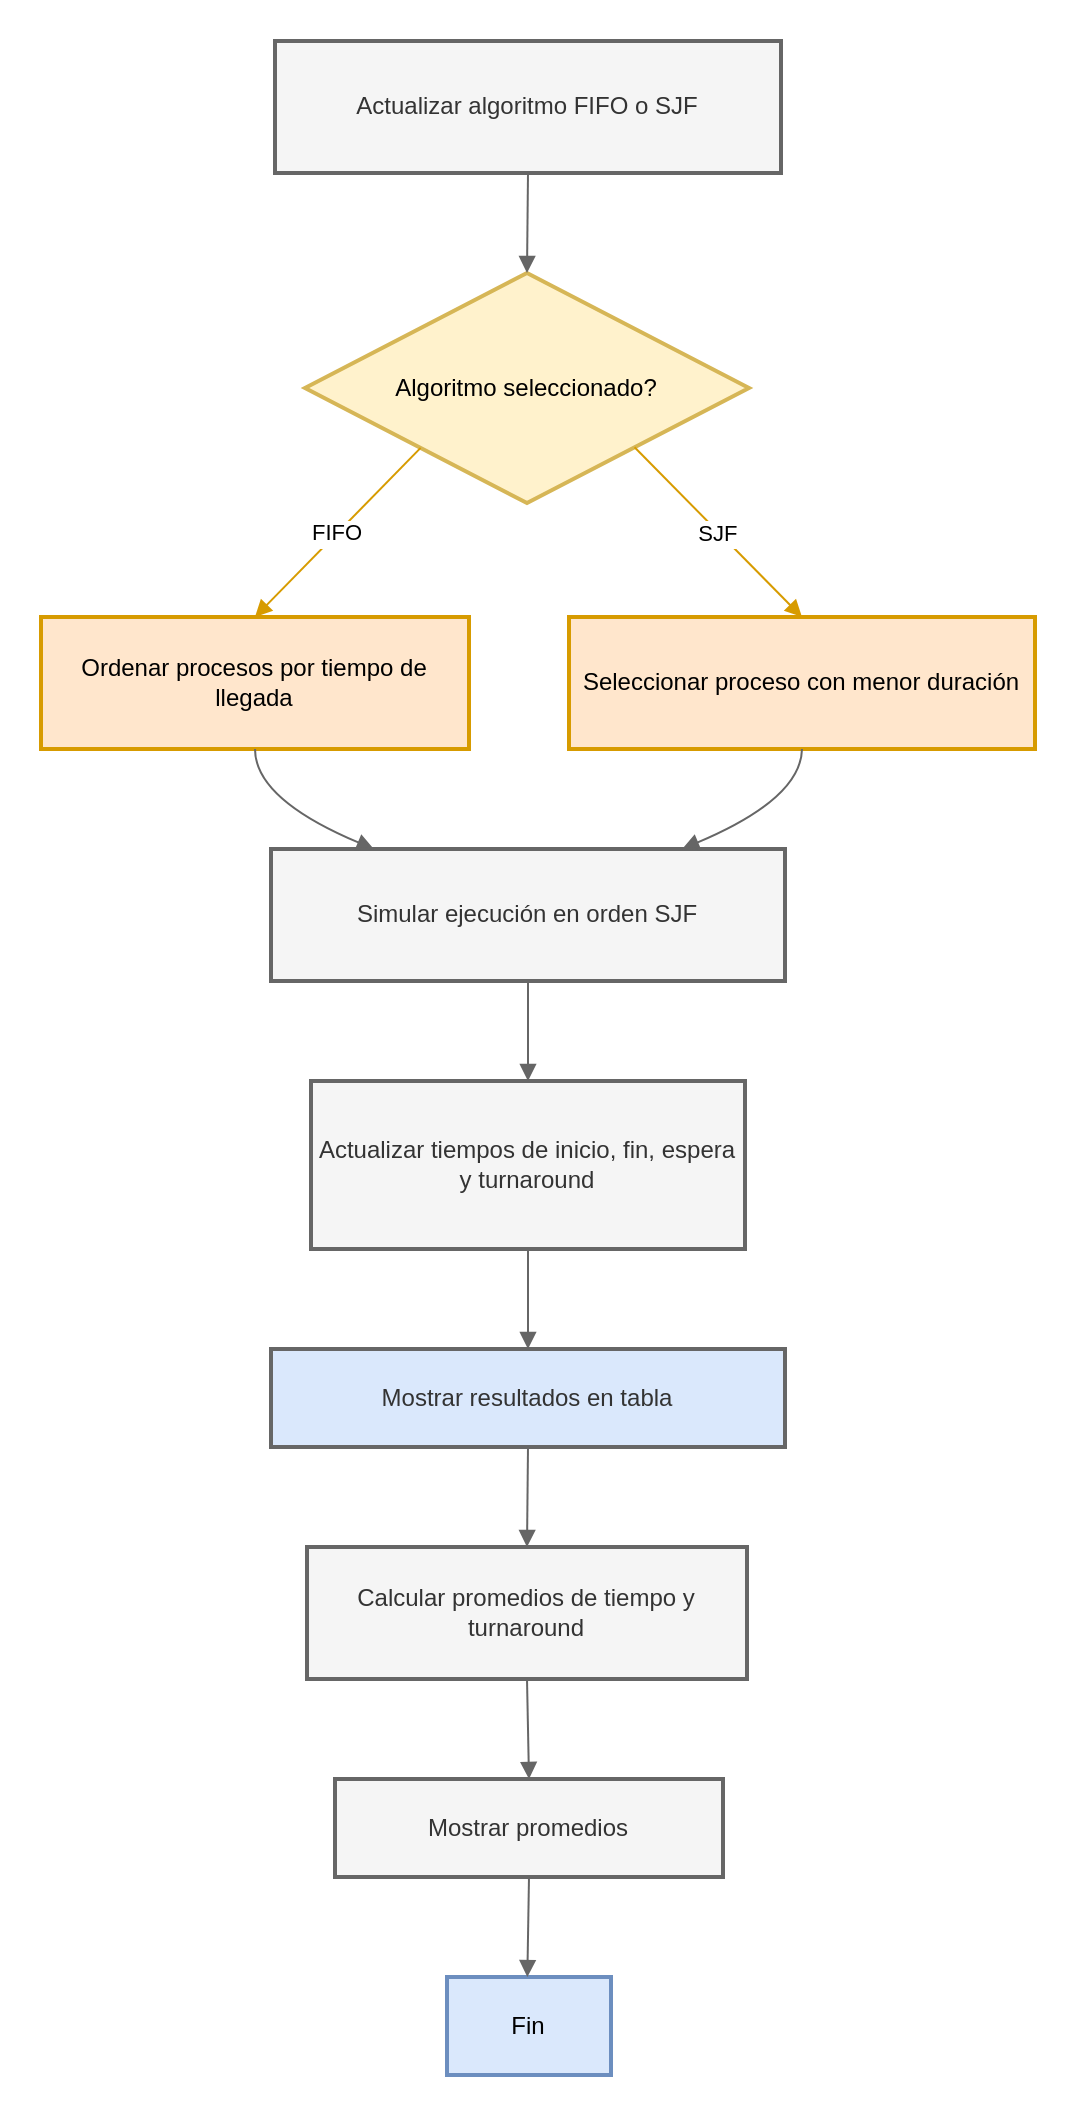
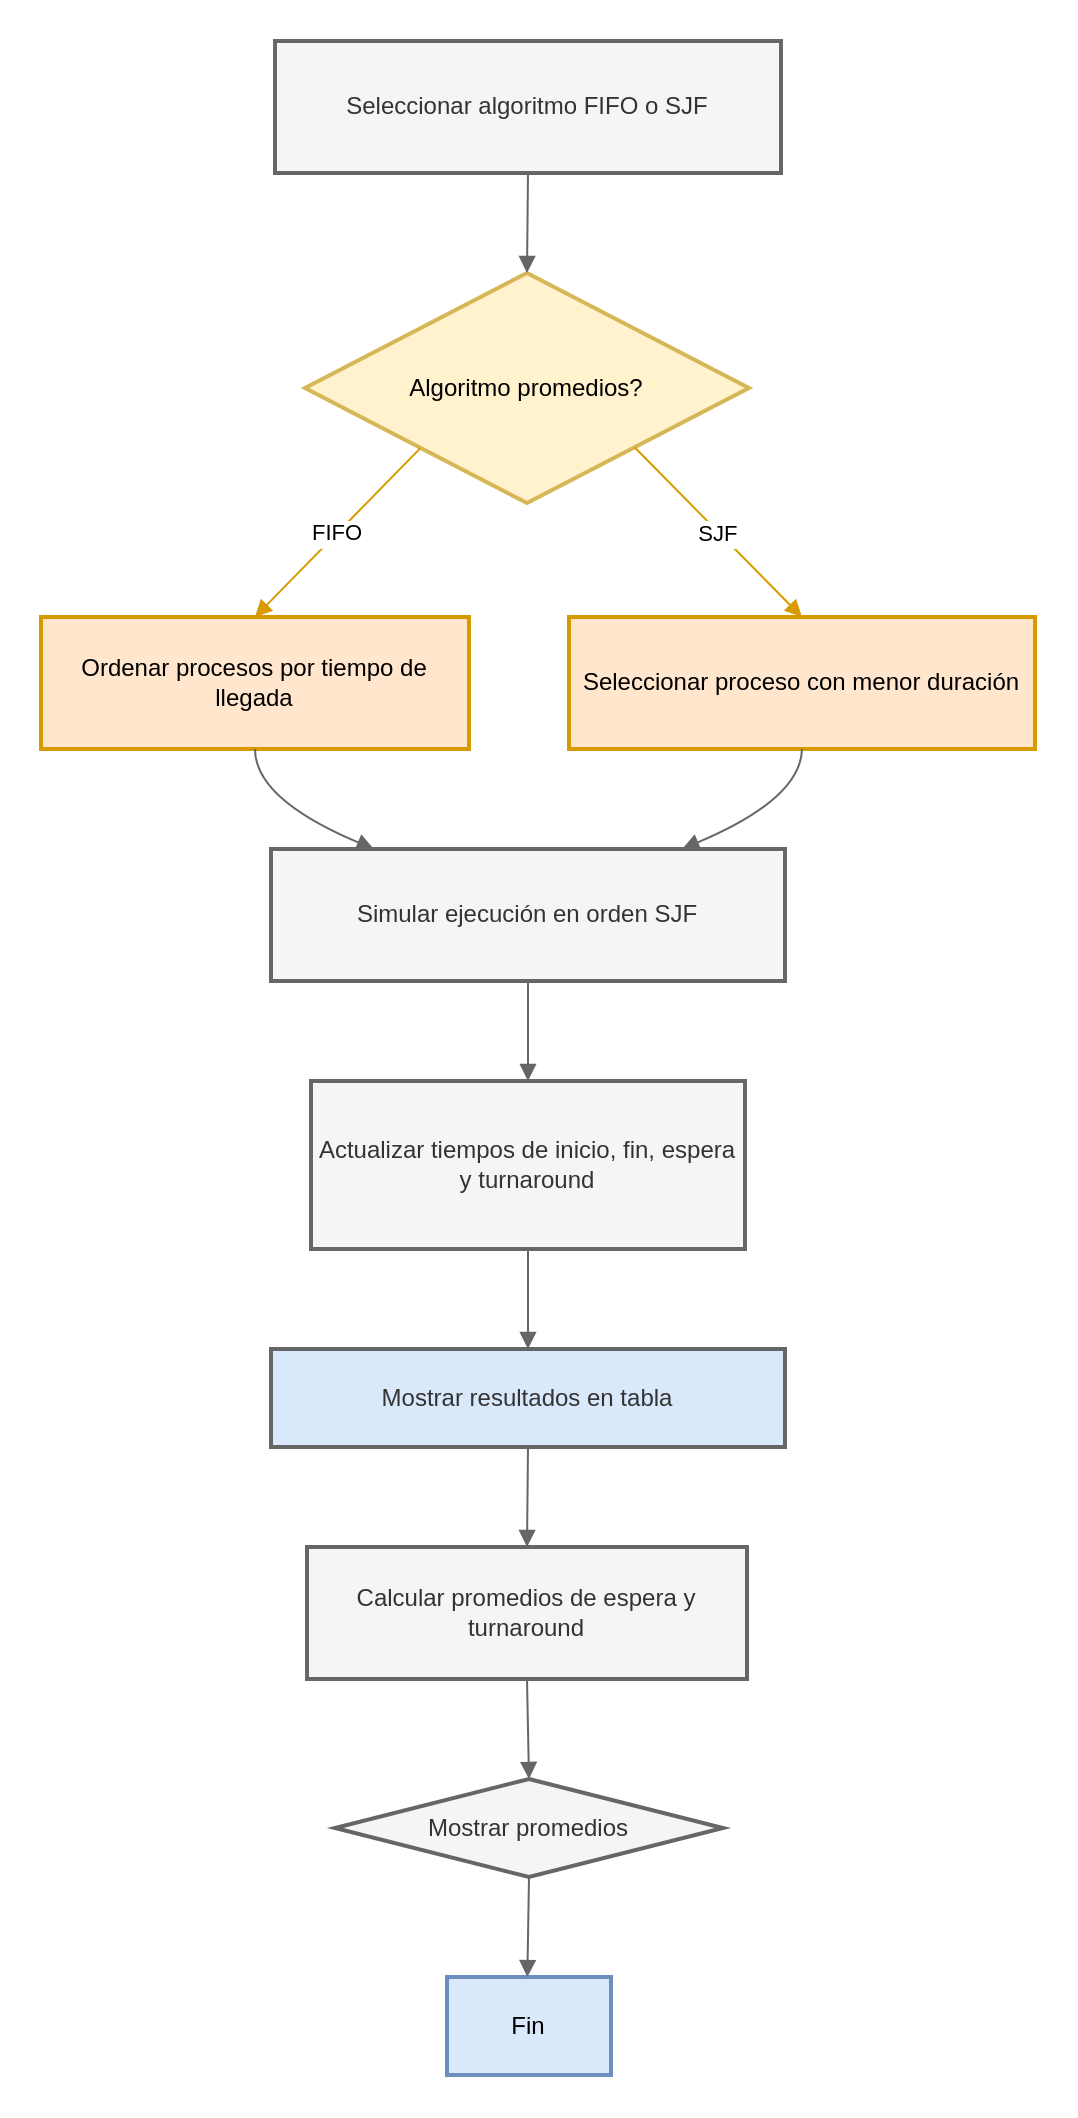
  <mxCell id="0" />
  <mxCell id="1" parent="0" />
- <mxCell id="2" value="Actualizar algoritmo FIFO o SJF" style="whiteSpace=wrap;strokeWidth=2;fillColor=#f5f5f5;fontColor=#333333;strokeColor=#666666;" vertex="1" parent="1"><mxGeometry x="137" y="20" width="253" height="66" as="geometry" /></mxCell>
- <mxCell id="3" value="Algoritmo seleccionado?" style="rhombus;strokeWidth=2;whiteSpace=wrap;fillColor=#fff2cc;strokeColor=#d6b656;" vertex="1" parent="1"><mxGeometry x="152" y="136" width="222" height="115" as="geometry" /></mxCell>
+ <mxCell id="2" value="Seleccionar algoritmo FIFO o SJF" style="whiteSpace=wrap;strokeWidth=2;fillColor=#f5f5f5;fontColor=#333333;strokeColor=#666666;" vertex="1" parent="1"><mxGeometry x="137" y="20" width="253" height="66" as="geometry" /></mxCell>
+ <mxCell id="3" value="Algoritmo promedios?" style="rhombus;strokeWidth=2;whiteSpace=wrap;fillColor=#fff2cc;strokeColor=#d6b656;" vertex="1" parent="1"><mxGeometry x="152" y="136" width="222" height="115" as="geometry" /></mxCell>
  <mxCell id="4" value="Ordenar procesos por tiempo de llegada" style="whiteSpace=wrap;strokeWidth=2;fillColor=#ffe6cc;strokeColor=#d79b00;" vertex="1" parent="1"><mxGeometry x="20" y="308" width="214" height="66" as="geometry" /></mxCell>
  <mxCell id="5" value="Seleccionar proceso con menor duración" style="whiteSpace=wrap;strokeWidth=2;fillColor=#ffe6cc;strokeColor=#d79b00;" vertex="1" parent="1"><mxGeometry x="284" y="308" width="233" height="66" as="geometry" /></mxCell>
  <mxCell id="6" value="Simular ejecución en orden SJF" style="whiteSpace=wrap;strokeWidth=2;fillColor=#f5f5f5;fontColor=#333333;strokeColor=#666666;" vertex="1" parent="1"><mxGeometry x="135" y="424" width="257" height="66" as="geometry" /></mxCell>
  <mxCell id="7" value="Actualizar tiempos de inicio, fin, espera y turnaround" style="whiteSpace=wrap;strokeWidth=2;fillColor=#f5f5f5;fontColor=#333333;strokeColor=#666666;" vertex="1" parent="1"><mxGeometry x="155" y="540" width="217" height="84" as="geometry" /></mxCell>
  <mxCell id="8" value="Mostrar resultados en tabla" style="whiteSpace=wrap;strokeWidth=2;fillColor=#dae8fc;fontColor=#333333;strokeColor=#666666;" vertex="1" parent="1"><mxGeometry x="135" y="674" width="257" height="49" as="geometry" /></mxCell>
- <mxCell id="9" value="Calcular promedios de tiempo y turnaround" style="whiteSpace=wrap;strokeWidth=2;fillColor=#f5f5f5;fontColor=#333333;strokeColor=#666666;" vertex="1" parent="1"><mxGeometry x="153" y="773" width="220" height="66" as="geometry" /></mxCell>
- <mxCell id="10" value="Mostrar promedios" style="whiteSpace=wrap;strokeWidth=2;fillColor=#f5f5f5;fontColor=#333333;strokeColor=#666666;" vertex="1" parent="1"><mxGeometry x="167" y="889" width="194" height="49" as="geometry" /></mxCell>
+ <mxCell id="9" value="Calcular promedios de espera y turnaround" style="whiteSpace=wrap;strokeWidth=2;fillColor=#f5f5f5;fontColor=#333333;strokeColor=#666666;" vertex="1" parent="1"><mxGeometry x="153" y="773" width="220" height="66" as="geometry" /></mxCell>
+ <mxCell id="10" value="Mostrar promedios" style="rhombus;whiteSpace=wrap;strokeWidth=2;fillColor=#f5f5f5;fontColor=#333333;strokeColor=#666666;" vertex="1" parent="1"><mxGeometry x="167" y="889" width="194" height="49" as="geometry" /></mxCell>
  <mxCell id="11" value="Fin" style="whiteSpace=wrap;strokeWidth=2;fillColor=#dae8fc;strokeColor=#6c8ebf;" vertex="1" parent="1"><mxGeometry x="223" y="988" width="82" height="49" as="geometry" /></mxCell>
  <mxCell id="12" value="" style="curved=1;startArrow=none;endArrow=block;exitX=0.5;exitY=1;entryX=0.5;entryY=0;rounded=0;fillColor=#f5f5f5;strokeColor=#666666;" edge="1" parent="1" source="2" target="3"><mxGeometry relative="1" as="geometry"><Array as="points" /></mxGeometry></mxCell>
  <mxCell id="13" value="FIFO" style="startArrow=none;endArrow=block;exitX=0.04;exitY=1;entryX=0.5;entryY=0;rounded=0;fillColor=#ffe6cc;strokeColor=#d79b00;" edge="1" parent="1" source="3" target="4"><mxGeometry relative="1" as="geometry" /></mxCell>
  <mxCell id="14" value="SJF" style="startArrow=none;endArrow=block;exitX=0.97;exitY=1;entryX=0.5;entryY=0;rounded=0;fillColor=#ffe6cc;strokeColor=#d79b00;" edge="1" parent="1" source="3" target="5"><mxGeometry relative="1" as="geometry" /></mxCell>
  <mxCell id="15" value="" style="curved=1;startArrow=none;endArrow=block;exitX=0.5;exitY=1;entryX=0.2;entryY=0;rounded=0;fillColor=#f5f5f5;strokeColor=#666666;" edge="1" parent="1" source="4" target="6"><mxGeometry relative="1" as="geometry"><Array as="points"><mxPoint x="127" y="399" /></Array></mxGeometry></mxCell>
  <mxCell id="16" value="" style="curved=1;startArrow=none;endArrow=block;exitX=0.5;exitY=1;entryX=0.8;entryY=0;rounded=0;fillColor=#f5f5f5;strokeColor=#666666;" edge="1" parent="1" source="5" target="6"><mxGeometry relative="1" as="geometry"><Array as="points"><mxPoint x="400" y="399" /></Array></mxGeometry></mxCell>
  <mxCell id="17" value="" style="curved=1;startArrow=none;endArrow=block;exitX=0.5;exitY=1.01;entryX=0.5;entryY=0;rounded=0;fillColor=#f5f5f5;strokeColor=#666666;" edge="1" parent="1" source="6" target="7"><mxGeometry relative="1" as="geometry"><Array as="points" /></mxGeometry></mxCell>
  <mxCell id="18" value="" style="curved=1;startArrow=none;endArrow=block;exitX=0.5;exitY=1;entryX=0.5;entryY=0;rounded=0;fillColor=#f5f5f5;strokeColor=#666666;" edge="1" parent="1" source="7" target="8"><mxGeometry relative="1" as="geometry"><Array as="points" /></mxGeometry></mxCell>
  <mxCell id="19" value="" style="curved=1;startArrow=none;endArrow=block;exitX=0.5;exitY=1;entryX=0.5;entryY=0;rounded=0;fillColor=#f5f5f5;strokeColor=#666666;" edge="1" parent="1" source="8" target="9"><mxGeometry relative="1" as="geometry"><Array as="points" /></mxGeometry></mxCell>
  <mxCell id="20" value="" style="curved=1;startArrow=none;endArrow=block;exitX=0.5;exitY=1;entryX=0.5;entryY=0;rounded=0;fillColor=#f5f5f5;strokeColor=#666666;" edge="1" parent="1" source="9" target="10"><mxGeometry relative="1" as="geometry"><Array as="points" /></mxGeometry></mxCell>
  <mxCell id="21" value="" style="curved=1;startArrow=none;endArrow=block;exitX=0.5;exitY=1;entryX=0.49;entryY=0;rounded=0;fillColor=#f5f5f5;strokeColor=#666666;" edge="1" parent="1" source="10" target="11"><mxGeometry relative="1" as="geometry"><Array as="points" /></mxGeometry></mxCell>
